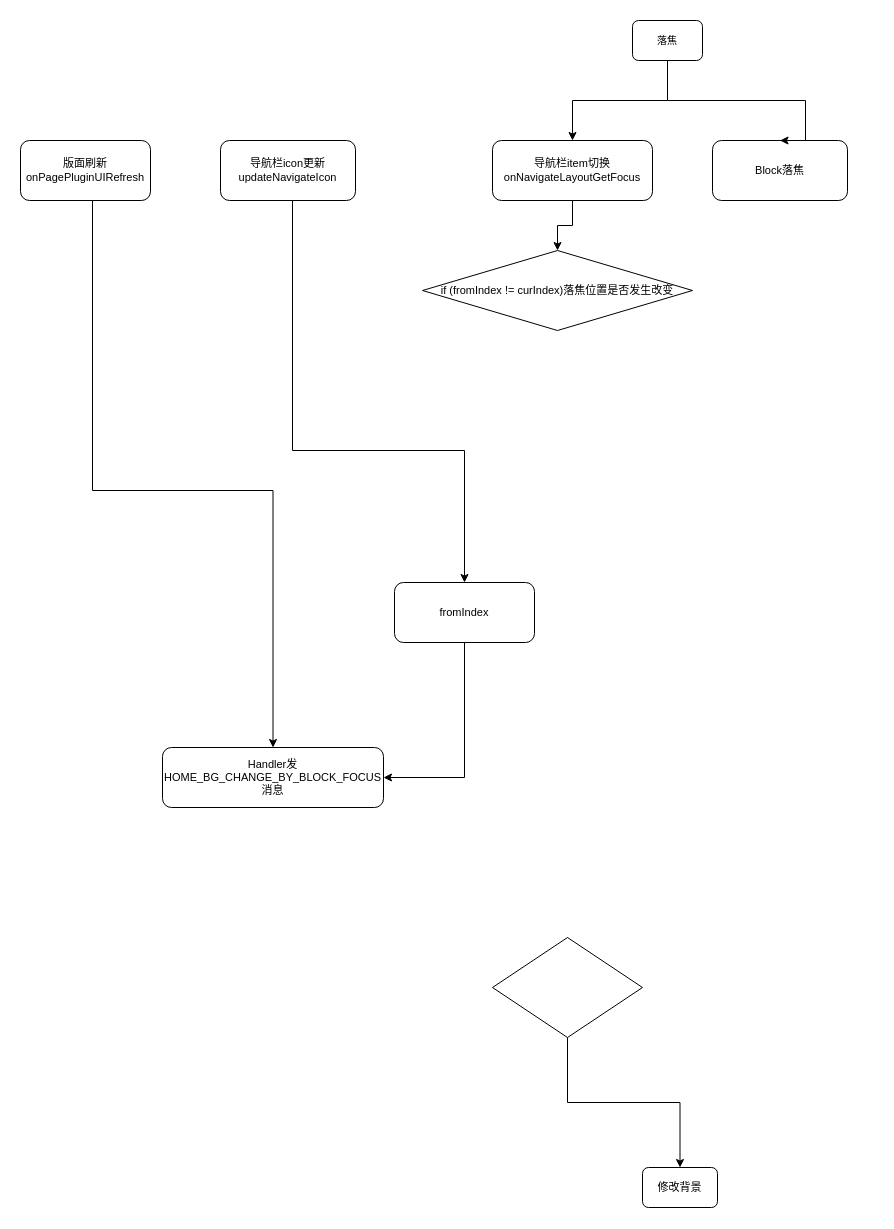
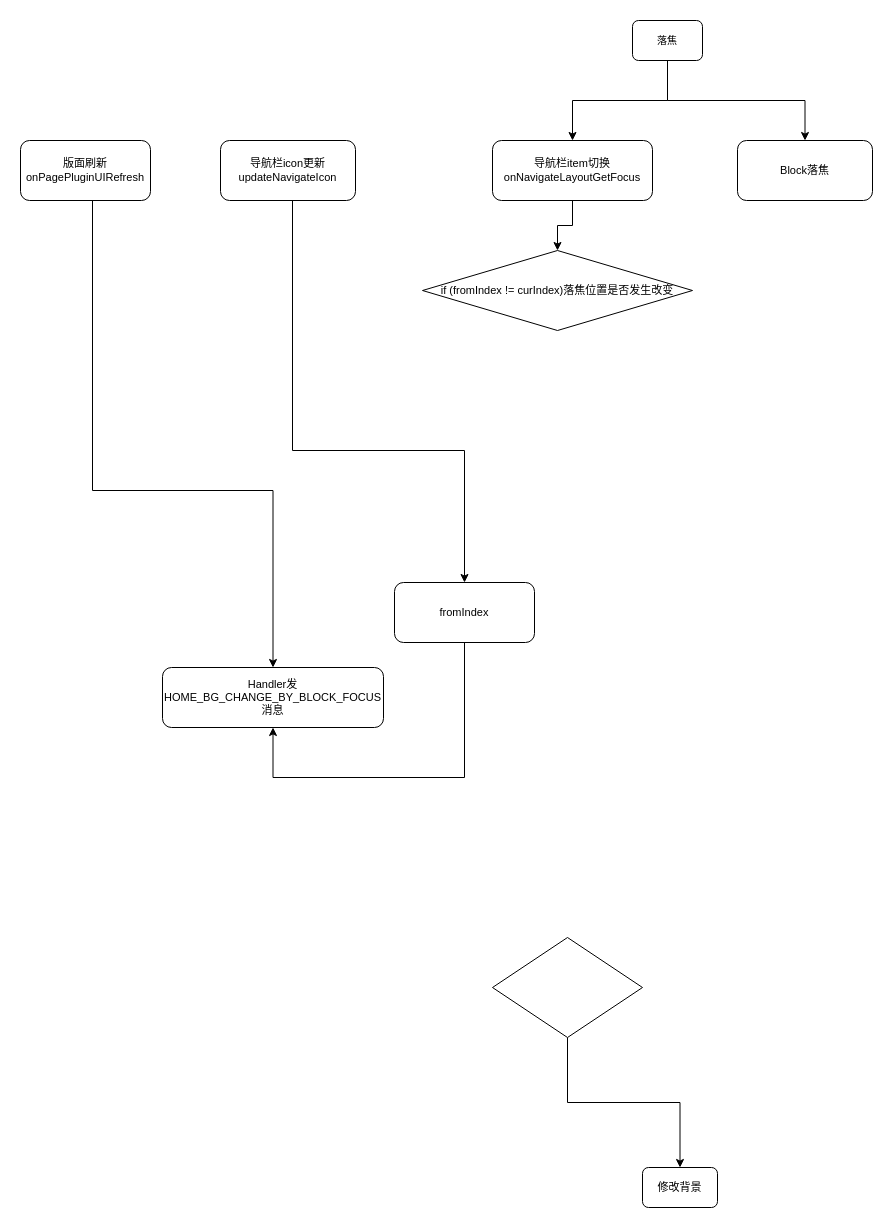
  <mxCell id="0" />
  <mxCell id="1" parent="0" />
  <mxCell id="2" style="edgeStyle=orthogonalEdgeStyle;rounded=0;orthogonalLoop=1;jettySize=auto;html=1;entryX=0.5;entryY=0;entryDx=0;entryDy=0;fontSize=18;" edge="1" parent="1" source="3" target="6"><mxGeometry relative="1" as="geometry" /></mxCell>
  <mxCell id="3" value="" style="strokeWidth=1;html=1;shape=mxgraph.flowchart.decision;whiteSpace=wrap;shadow=0;sketch=0;fontSize=11;" parent="1" vertex="1"><mxGeometry x="492" y="937" width="150" height="100" as="geometry" /></mxCell>
  <mxCell id="4" style="edgeStyle=orthogonalEdgeStyle;rounded=0;orthogonalLoop=1;jettySize=auto;html=1;entryX=0.5;entryY=0;entryDx=0;entryDy=0;fontSize=11;" edge="1" parent="1" source="5" target="18"><mxGeometry relative="1" as="geometry" /></mxCell>
  <mxCell id="5" value="&lt;font style=&quot;font-size: 11px&quot;&gt;导航栏item切换onNavigateLayoutGetFocus&lt;/font&gt;" style="rounded=1;whiteSpace=wrap;html=1;fontSize=11;" parent="1" vertex="1"><mxGeometry x="492" y="140" width="160" height="60" as="geometry" /></mxCell>
  <mxCell id="6" value="&lt;font style=&quot;font-size: 11px&quot;&gt;修改背景&lt;/font&gt;" style="rounded=1;whiteSpace=wrap;html=1;strokeWidth=1;" parent="1" vertex="1"><mxGeometry x="642" y="1167" width="75" height="40" as="geometry" /></mxCell>
- <mxCell id="7" value="&lt;font style=&quot;font-size: 11px;&quot;&gt;Block落焦&lt;/font&gt;" style="rounded=1;whiteSpace=wrap;html=1;fontSize=11;" vertex="1" parent="1"><mxGeometry x="712" y="140" width="135" height="60" as="geometry" /></mxCell>
+ <mxCell id="7" value="&lt;font style=&quot;font-size: 11px;&quot;&gt;Block落焦&lt;/font&gt;" style="rounded=1;whiteSpace=wrap;html=1;fontSize=11;" vertex="1" parent="1"><mxGeometry x="737" y="140" width="135" height="60" as="geometry" /></mxCell>
  <mxCell id="8" style="edgeStyle=orthogonalEdgeStyle;rounded=0;orthogonalLoop=1;jettySize=auto;html=1;entryX=0.5;entryY=0;entryDx=0;entryDy=0;fontSize=18;" edge="1" parent="1" source="10" target="5"><mxGeometry relative="1" as="geometry" /></mxCell>
  <mxCell id="9" style="edgeStyle=orthogonalEdgeStyle;rounded=0;orthogonalLoop=1;jettySize=auto;html=1;entryX=0.5;entryY=0;entryDx=0;entryDy=0;fontSize=18;" edge="1" parent="1" source="10" target="7"><mxGeometry relative="1" as="geometry"><Array as="points"><mxPoint x="667" y="100" /><mxPoint x="805" y="100" /></Array></mxGeometry></mxCell>
  <mxCell id="10" value="&lt;font style=&quot;font-size: 10px&quot;&gt;落焦&lt;/font&gt;" style="rounded=1;whiteSpace=wrap;html=1;" vertex="1" parent="1"><mxGeometry x="632" y="20" width="70" height="40" as="geometry" /></mxCell>
  <mxCell id="11" style="edgeStyle=orthogonalEdgeStyle;rounded=0;orthogonalLoop=1;jettySize=auto;html=1;fontSize=11;exitX=0.5;exitY=1;exitDx=0;exitDy=0;" edge="1" parent="1" source="14" target="17"><mxGeometry relative="1" as="geometry"><Array as="points"><mxPoint x="464" y="777" /></Array></mxGeometry></mxCell>
  <mxCell id="12" style="edgeStyle=orthogonalEdgeStyle;rounded=0;orthogonalLoop=1;jettySize=auto;html=1;entryX=0.5;entryY=0;entryDx=0;entryDy=0;fontSize=11;" edge="1" parent="1" source="13" target="14"><mxGeometry relative="1" as="geometry"><Array as="points"><mxPoint y="450" x="292" /><mxPoint x="464" y="450" /></Array></mxGeometry></mxCell>
  <mxCell id="13" value="&lt;font style=&quot;font-size: 11px&quot;&gt;导航栏icon更新updateNavigateIcon&lt;/font&gt;" style="rounded=1;whiteSpace=wrap;html=1;fontSize=11;" vertex="1" parent="1"><mxGeometry x="220" y="140" width="135" height="60" as="geometry" /></mxCell>
  <mxCell id="14" value="&lt;font style=&quot;font-size: 11px;&quot;&gt;fromIndex&lt;/font&gt;" style="rounded=1;whiteSpace=wrap;html=1;fontSize=11;" vertex="1" parent="1"><mxGeometry x="394" y="582" width="140" height="60" as="geometry" /></mxCell>
  <mxCell id="15" style="edgeStyle=orthogonalEdgeStyle;rounded=0;orthogonalLoop=1;jettySize=auto;html=1;fontSize=11;entryX=0.5;entryY=0;entryDx=0;entryDy=0;" edge="1" parent="1" source="16" target="17"><mxGeometry relative="1" as="geometry"><mxPoint x="282" y="560" as="targetPoint" /><Array as="points"><mxPoint x="92" y="490" /><mxPoint x="273" y="490" /></Array></mxGeometry></mxCell>
  <mxCell id="16" value="版面刷新&lt;br&gt;onPagePluginUIRefresh" style="rounded=1;whiteSpace=wrap;html=1;fontSize=11;strokeWidth=1;" vertex="1" parent="1"><mxGeometry x="20" y="140" width="130" height="60" as="geometry" /></mxCell>
- <mxCell id="17" value="&lt;span style=&quot;background-color: rgb(255 , 255 , 255)&quot;&gt;Handler发HOME_BG_CHANGE_BY_BLOCK_FOCUS消息&lt;/span&gt;" style="rounded=1;whiteSpace=wrap;html=1;fontSize=11;strokeWidth=1;" vertex="1" parent="1"><mxGeometry x="162" y="747" width="221" height="60" as="geometry" /></mxCell>
+ <mxCell id="17" value="&lt;span style=&quot;background-color: rgb(255 , 255 , 255)&quot;&gt;Handler发HOME_BG_CHANGE_BY_BLOCK_FOCUS消息&lt;/span&gt;" style="rounded=1;whiteSpace=wrap;html=1;fontSize=11;strokeWidth=1;" vertex="1" parent="1"><mxGeometry x="162" y="667" width="221" height="60" as="geometry" /></mxCell>
  <mxCell id="18" value="if (fromIndex != curIndex)落焦位置是否发生改变" style="rhombus;whiteSpace=wrap;html=1;fontSize=11;strokeWidth=1;" vertex="1" parent="1"><mxGeometry x="422" y="250" width="270" height="80" as="geometry" /></mxCell>
